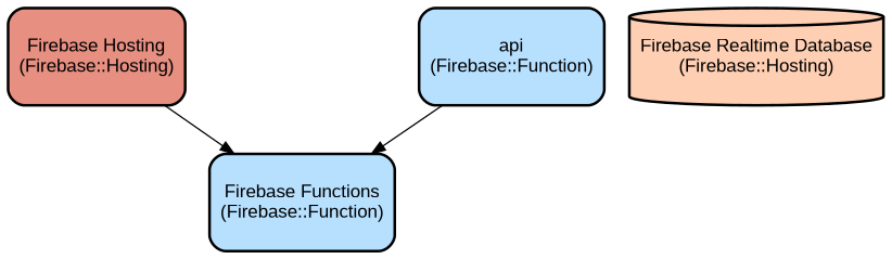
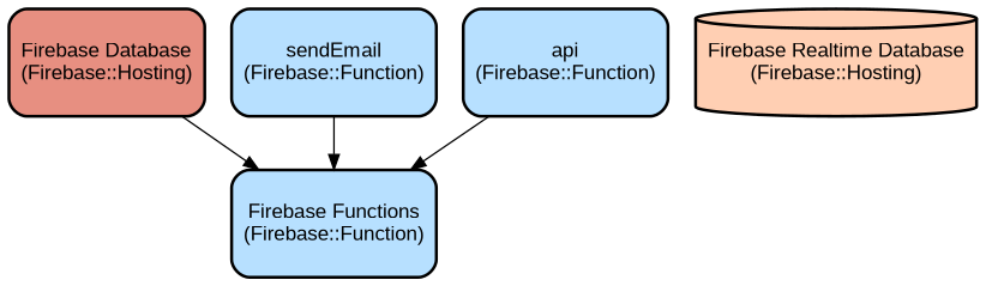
  digraph {
    node [color=black fillcolor="#B7E0FF" fontname=Arial shape=rectangle style="filled,bold,rounded"]
-   n1 [fillcolor="#E78F81" height=1 label="Firebase Hosting\n(Firebase::Hosting)"]
+   n1 [fillcolor="#E78F81" height=1 label="Firebase Database\n(Firebase::Hosting)"]
    n2 [height=1 label="Firebase Functions\n(Firebase::Function)"]
    n3 [fillcolor="#FFCFB3" height=1 label="Firebase Realtime Database\n(Firebase::Hosting)" shape=cylinder]
+   n4 [height=1 label="sendEmail\n(Firebase::Function)"]
    n5 [height=1 label="api\n(Firebase::Function)"]
    n1 -> n2
+   n4 -> n2
    n5 -> n2
  }
